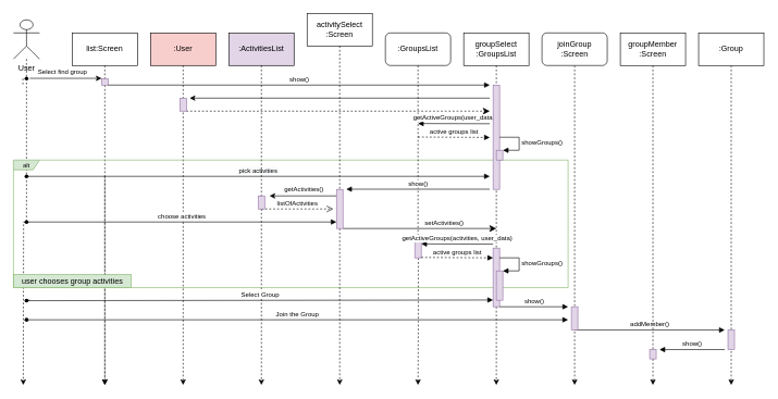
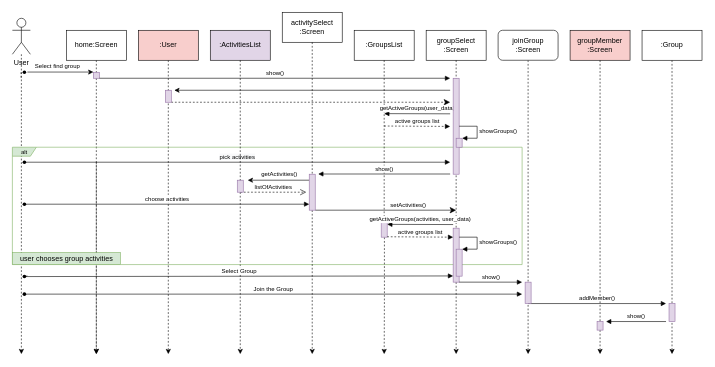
  <mxCell id="0" />
  <mxCell id="1" parent="0" />
  <mxCell id="2" style="edgeStyle=orthogonalEdgeStyle;rounded=0;orthogonalLoop=1;jettySize=auto;html=1;dashed=1;" parent="1" source="3" edge="1"><mxGeometry relative="1" as="geometry"><mxPoint x="35" y="590" as="targetPoint" /></mxGeometry></mxCell>
- <mxCell id="3" value="User" style="shape=umlActor;verticalLabelPosition=bottom;verticalAlign=top;html=1;outlineConnect=0;" parent="1" vertex="1"><mxGeometry x="20" y="30" width="40" height="60" as="geometry" /></mxCell>
+ <mxCell id="3" value="User" style="shape=umlActor;verticalLabelPosition=bottom;verticalAlign=top;html=1;outlineConnect=0;" parent="1" vertex="1"><mxGeometry x="20" y="30" width="30" height="60" as="geometry" /></mxCell>
  <mxCell id="4" style="edgeStyle=orthogonalEdgeStyle;rounded=0;orthogonalLoop=1;jettySize=auto;html=1;dashed=1;startArrow=none;" parent="1" edge="1"><mxGeometry relative="1" as="geometry"><mxPoint x="160" y="590" as="targetPoint" /><mxPoint x="160" y="270" as="sourcePoint" /></mxGeometry></mxCell>
  <mxCell id="5" style="edgeStyle=orthogonalEdgeStyle;rounded=0;orthogonalLoop=1;jettySize=auto;html=1;dashed=1;" parent="1" source="6" edge="1"><mxGeometry relative="1" as="geometry"><mxPoint x="160" y="590" as="targetPoint" /></mxGeometry></mxCell>
- <mxCell id="6" value="list:Screen" style="rounded=0;whiteSpace=wrap;html=1;glass=0;sketch=0;shadow=0;" parent="1" vertex="1"><mxGeometry x="110" y="50" width="100" height="50" as="geometry" /></mxCell>
+ <mxCell id="6" value="home:Screen" style="rounded=0;whiteSpace=wrap;html=1;glass=0;sketch=0;shadow=0;" parent="1" vertex="1"><mxGeometry x="110" y="50" width="100" height="50" as="geometry" /></mxCell>
  <mxCell id="7" style="edgeStyle=orthogonalEdgeStyle;rounded=0;orthogonalLoop=1;jettySize=auto;html=1;dashed=1;" parent="1" source="8" edge="1"><mxGeometry relative="1" as="geometry"><mxPoint x="280" y="590" as="targetPoint" /></mxGeometry></mxCell>
  <mxCell id="8" value=":User" style="rounded=0;whiteSpace=wrap;html=1;fillColor=#f8cecc;" parent="1" vertex="1"><mxGeometry x="230" y="50" width="100" height="50" as="geometry" /></mxCell>
  <mxCell id="9" value="" style="endArrow=classic;html=1;rounded=0;" parent="1" edge="1"><mxGeometry width="50" height="50" relative="1" as="geometry"><mxPoint x="45" y="119.66" as="sourcePoint" /><mxPoint x="155" y="119.66" as="targetPoint" /></mxGeometry></mxCell>
  <mxCell id="10" value="&lt;font style=&quot;font-size: 10px;&quot;&gt;Select find group&lt;br&gt;&lt;/font&gt;" style="text;html=1;align=center;verticalAlign=middle;resizable=0;points=[];autosize=1;strokeColor=none;fillColor=none;" parent="1" vertex="1"><mxGeometry x="50" y="100" width="90" height="20" as="geometry" /></mxCell>
  <mxCell id="11" value="" style="endArrow=classic;html=1;rounded=0;" parent="1" edge="1"><mxGeometry width="50" height="50" relative="1" as="geometry"><mxPoint x="750" y="150" as="sourcePoint" /><mxPoint x="290" y="150" as="targetPoint" /></mxGeometry></mxCell>
  <mxCell id="12" style="edgeStyle=orthogonalEdgeStyle;rounded=0;orthogonalLoop=1;jettySize=auto;html=1;dashed=1;startArrow=none;" parent="1" source="52" edge="1"><mxGeometry relative="1" as="geometry"><mxPoint x="400" y="590" as="targetPoint" /></mxGeometry></mxCell>
  <mxCell id="13" value=":ActivitiesList" style="rounded=0;whiteSpace=wrap;html=1;fillColor=#e1d5e7;" parent="1" vertex="1"><mxGeometry x="350" y="50" width="100" height="50" as="geometry" /></mxCell>
  <mxCell id="14" value="&lt;font style=&quot;font-size: 10px;&quot;&gt;alt&lt;/font&gt;" style="shape=umlFrame;whiteSpace=wrap;html=1;width=40;height=15;fillColor=#d5e8d4;strokeColor=#82b366;" parent="1" vertex="1"><mxGeometry x="20" y="245" width="850" height="195.69" as="geometry" /></mxCell>
  <mxCell id="15" style="edgeStyle=orthogonalEdgeStyle;rounded=0;orthogonalLoop=1;jettySize=auto;html=1;fontSize=10;dashed=1;startArrow=none;" parent="1" source="54" edge="1"><mxGeometry relative="1" as="geometry"><mxPoint x="520" y="590" as="targetPoint" /></mxGeometry></mxCell>
  <mxCell id="16" value="activitySelect&lt;br&gt;:Screen" style="rounded=0;whiteSpace=wrap;html=1;" parent="1" vertex="1"><mxGeometry x="470" y="20" width="100" height="50" as="geometry" /></mxCell>
  <mxCell id="17" value="" style="endArrow=classic;html=1;rounded=0;fontSize=10;startArrow=none;" parent="1" source="54" edge="1"><mxGeometry width="50" height="50" relative="1" as="geometry"><mxPoint x="515" y="300.31" as="sourcePoint" /><mxPoint x="412.5" y="300" as="targetPoint" /></mxGeometry></mxCell>
  <mxCell id="18" value="getActivities()" style="text;html=1;align=center;verticalAlign=middle;resizable=0;points=[];autosize=1;strokeColor=none;fillColor=none;fontSize=10;" parent="1" vertex="1"><mxGeometry x="425" y="280" width="80" height="20" as="geometry" /></mxCell>
  <mxCell id="19" style="edgeStyle=orthogonalEdgeStyle;rounded=0;orthogonalLoop=1;jettySize=auto;html=1;dashed=1;fontSize=10;startArrow=none;exitX=0.538;exitY=1.014;exitDx=0;exitDy=0;exitPerimeter=0;" parent="1" source="59" edge="1"><mxGeometry relative="1" as="geometry"><mxPoint x="640" y="590" as="targetPoint" /></mxGeometry></mxCell>
- <mxCell id="20" value=":GroupsList" style="whiteSpace=wrap;html=1;rounded=1;" parent="1" vertex="1"><mxGeometry x="590" y="50" width="100" height="50" as="geometry" /></mxCell>
+ <mxCell id="20" value=":GroupsList" style="rounded=0;whiteSpace=wrap;html=1;" parent="1" vertex="1"><mxGeometry x="590" y="50" width="100" height="50" as="geometry" /></mxCell>
  <mxCell id="21" style="edgeStyle=orthogonalEdgeStyle;rounded=0;orthogonalLoop=1;jettySize=auto;html=1;fontSize=10;dashed=1;startArrow=none;" parent="1" source="56" edge="1"><mxGeometry relative="1" as="geometry"><mxPoint x="760" y="590" as="targetPoint" /></mxGeometry></mxCell>
- <mxCell id="22" value="groupSelect&lt;br&gt;:GroupsList" style="rounded=0;whiteSpace=wrap;html=1;" parent="1" vertex="1"><mxGeometry x="710" y="50" width="100" height="50" as="geometry" /></mxCell>
+ <mxCell id="22" value="groupSelect&lt;br&gt;:Screen" style="rounded=0;whiteSpace=wrap;html=1;" parent="1" vertex="1"><mxGeometry x="710" y="50" width="100" height="50" as="geometry" /></mxCell>
  <mxCell id="23" value="&lt;font style=&quot;font-size: 10px;&quot;&gt;setActivities()&lt;/font&gt;" style="html=1;verticalAlign=bottom;endArrow=classic;endSize=8;rounded=0;startArrow=none;startFill=0;endFill=1;" parent="1" edge="1"><mxGeometry x="0.319" relative="1" as="geometry"><mxPoint x="525" y="350" as="sourcePoint" /><mxPoint x="760" y="350" as="targetPoint" /><mxPoint as="offset" /></mxGeometry></mxCell>
  <mxCell id="24" value="&lt;font style=&quot;font-size: 10px;&quot;&gt;choose activities&lt;/font&gt;" style="html=1;verticalAlign=bottom;endArrow=block;rounded=0;" parent="1" edge="1"><mxGeometry width="80" relative="1" as="geometry"><mxPoint x="40" y="340" as="sourcePoint" /><mxPoint x="515" y="340" as="targetPoint" /></mxGeometry></mxCell>
  <mxCell id="25" value="" style="html=1;verticalAlign=bottom;endArrow=classic;endSize=8;rounded=0;fontSize=10;startArrow=none;endFill=1;dashed=1;" parent="1" source="28" edge="1"><mxGeometry relative="1" as="geometry"><mxPoint x="280" y="170" as="sourcePoint" /><mxPoint x="750" y="170" as="targetPoint" /><Array as="points"><mxPoint x="640" y="170" /></Array></mxGeometry></mxCell>
  <mxCell id="26" value="" style="html=1;points=[];perimeter=orthogonalPerimeter;fontSize=10;fillColor=#e1d5e7;strokeColor=#9673a6;" parent="1" vertex="1"><mxGeometry x="155" y="120" width="10" height="10" as="geometry" /></mxCell>
  <mxCell id="27" value="" style="edgeStyle=orthogonalEdgeStyle;rounded=0;orthogonalLoop=1;jettySize=auto;html=1;dashed=1;fontSize=10;endArrow=none;" parent="1" source="20" target="59" edge="1"><mxGeometry relative="1" as="geometry"><mxPoint x="640" y="740" as="targetPoint" /><mxPoint x="640" y="100" as="sourcePoint" /></mxGeometry></mxCell>
  <mxCell id="28" value="" style="html=1;points=[];perimeter=orthogonalPerimeter;fontSize=10;fillColor=#e1d5e7;strokeColor=#9673a6;" parent="1" vertex="1"><mxGeometry x="275" y="150" width="10" height="20" as="geometry" /></mxCell>
  <mxCell id="29" value="" style="html=1;verticalAlign=bottom;endArrow=none;dashed=1;endSize=8;rounded=0;fontSize=10;" parent="1" target="28" edge="1"><mxGeometry relative="1" as="geometry"><mxPoint x="280" y="170" as="sourcePoint" /><mxPoint x="630" y="170" as="targetPoint" /></mxGeometry></mxCell>
  <mxCell id="30" value="Select Group" style="html=1;verticalAlign=bottom;endArrow=block;rounded=0;fontSize=10;startArrow=none;" parent="1" source="69" edge="1"><mxGeometry width="80" relative="1" as="geometry"><mxPoint x="45" y="459.66" as="sourcePoint" /><mxPoint x="755" y="459.66" as="targetPoint" /></mxGeometry></mxCell>
  <mxCell id="31" style="edgeStyle=orthogonalEdgeStyle;rounded=0;orthogonalLoop=1;jettySize=auto;html=1;fontSize=10;dashed=1;" parent="1" source="32" edge="1"><mxGeometry relative="1" as="geometry"><mxPoint x="880" y="590" as="targetPoint" /></mxGeometry></mxCell>
  <mxCell id="32" value="joinGroup&lt;br&gt;:Screen" style="whiteSpace=wrap;html=1;rounded=1;" parent="1" vertex="1"><mxGeometry x="830" y="50" width="100" height="50" as="geometry" /></mxCell>
  <mxCell id="33" value="Join the Group" style="html=1;verticalAlign=bottom;endArrow=block;rounded=0;fontSize=10;startArrow=none;" parent="1" source="68" edge="1"><mxGeometry width="80" relative="1" as="geometry"><mxPoint x="70" y="490" as="sourcePoint" /><mxPoint x="870" y="490" as="targetPoint" /></mxGeometry></mxCell>
  <mxCell id="34" style="edgeStyle=orthogonalEdgeStyle;rounded=0;orthogonalLoop=1;jettySize=auto;html=1;dashed=1;fontSize=10;startArrow=none;startFill=0;endArrow=classic;endFill=1;" parent="1" source="72" edge="1"><mxGeometry relative="1" as="geometry"><mxPoint x="1000" y="590" as="targetPoint" /></mxGeometry></mxCell>
- <mxCell id="35" value="groupMember&lt;br&gt;:Screen" style="rounded=0;whiteSpace=wrap;html=1;" parent="1" vertex="1"><mxGeometry x="950" y="50" width="100" height="50" as="geometry" /></mxCell>
+ <mxCell id="35" value="groupMember&lt;br&gt;:Screen" style="rounded=0;whiteSpace=wrap;html=1;fillColor=#f8cecc;" parent="1" vertex="1"><mxGeometry x="950" y="50" width="100" height="50" as="geometry" /></mxCell>
  <mxCell id="36" value="addMember()" style="html=1;verticalAlign=bottom;endArrow=block;rounded=0;fontSize=10;" parent="1" edge="1"><mxGeometry width="80" relative="1" as="geometry"><mxPoint x="880" y="505.69" as="sourcePoint" /><mxPoint x="1110" y="505.69" as="targetPoint" /></mxGeometry></mxCell>
  <mxCell id="37" value="" style="html=1;points=[];perimeter=orthogonalPerimeter;fontSize=10;fillColor=#e1d5e7;strokeColor=#9673a6;" parent="1" vertex="1"><mxGeometry x="875" y="470" width="10" height="35.69" as="geometry" /></mxCell>
  <mxCell id="38" value="show()" style="html=1;verticalAlign=bottom;endArrow=block;rounded=0;fontSize=10;" parent="1" edge="1"><mxGeometry width="80" relative="1" as="geometry"><mxPoint x="1110" y="535.69" as="sourcePoint" /><mxPoint x="1010" y="535.69" as="targetPoint" /></mxGeometry></mxCell>
  <mxCell id="39" value="" style="endArrow=none;html=1;rounded=0;dashed=1;" parent="1" edge="1"><mxGeometry width="50" height="50" relative="1" as="geometry"><mxPoint x="34.5" y="120" as="sourcePoint" /><mxPoint x="34.5" y="130" as="targetPoint" /></mxGeometry></mxCell>
  <mxCell id="40" value="" style="shape=waypoint;sketch=0;fillStyle=solid;size=6;pointerEvents=1;points=[];fillColor=none;resizable=0;rotatable=0;perimeter=centerPerimeter;snapToPoint=1;" parent="1" vertex="1"><mxGeometry x="20" y="100" width="40" height="40" as="geometry" /></mxCell>
  <mxCell id="41" value="" style="shape=waypoint;sketch=0;fillStyle=solid;size=6;pointerEvents=1;points=[];fillColor=none;resizable=0;rotatable=0;perimeter=centerPerimeter;snapToPoint=1;" parent="1" vertex="1"><mxGeometry x="20" y="320" width="40" height="40" as="geometry" /></mxCell>
  <mxCell id="42" value="" style="edgeStyle=orthogonalEdgeStyle;rounded=0;orthogonalLoop=1;jettySize=auto;html=1;fontSize=10;dashed=1;endArrow=none;" parent="1" source="16" target="54" edge="1"><mxGeometry relative="1" as="geometry"><mxPoint x="520" y="490" as="targetPoint" /><mxPoint x="520" y="100" as="sourcePoint" /></mxGeometry></mxCell>
  <mxCell id="43" value="listOfActivities" style="html=1;verticalAlign=bottom;endArrow=open;dashed=1;endSize=8;rounded=0;fontSize=10;" parent="1" edge="1"><mxGeometry relative="1" as="geometry"><mxPoint x="400" y="320" as="sourcePoint" /><mxPoint x="510" y="320" as="targetPoint" /></mxGeometry></mxCell>
  <mxCell id="44" style="edgeStyle=orthogonalEdgeStyle;rounded=0;orthogonalLoop=1;jettySize=auto;html=1;fontSize=10;startArrow=none;startFill=0;endArrow=classic;endFill=1;dashed=1;" parent="1" source="45" edge="1"><mxGeometry relative="1" as="geometry"><mxPoint x="1120" y="590" as="targetPoint" /></mxGeometry></mxCell>
  <mxCell id="45" value=":Group" style="rounded=0;whiteSpace=wrap;html=1;" parent="1" vertex="1"><mxGeometry x="1070" y="50" width="100" height="50" as="geometry" /></mxCell>
  <mxCell id="46" value="" style="html=1;points=[];perimeter=orthogonalPerimeter;fontSize=10;fillColor=#e1d5e7;strokeColor=#9673a6;" parent="1" vertex="1"><mxGeometry x="1115" y="505.69" width="10" height="30" as="geometry" /></mxCell>
  <mxCell id="47" value="show()" style="html=1;verticalAlign=bottom;endArrow=block;rounded=0;fontSize=10;" parent="1" edge="1"><mxGeometry width="80" relative="1" as="geometry"><mxPoint x="165" y="130" as="sourcePoint" /><mxPoint x="750" y="130" as="targetPoint" /></mxGeometry></mxCell>
  <mxCell id="48" value="getActiveGroups(user_data)" style="html=1;verticalAlign=bottom;endArrow=block;rounded=0;fontSize=10;" parent="1" edge="1"><mxGeometry width="80" relative="1" as="geometry"><mxPoint x="750" y="189.31" as="sourcePoint" /><mxPoint x="640" y="189" as="targetPoint" /></mxGeometry></mxCell>
  <mxCell id="49" value="active groups list" style="html=1;verticalAlign=bottom;endArrow=block;rounded=0;fontSize=10;dashed=1;" parent="1" edge="1"><mxGeometry width="80" relative="1" as="geometry"><mxPoint x="640" y="209.65" as="sourcePoint" /><mxPoint x="750" y="210.34" as="targetPoint" /></mxGeometry></mxCell>
  <mxCell id="50" value="&lt;span style=&quot;background-color: rgb(248, 249, 250);&quot;&gt;pick activities&lt;/span&gt;" style="html=1;verticalAlign=bottom;startArrow=none;startFill=0;endArrow=block;startSize=8;rounded=0;fontSize=10;" parent="1" source="66" edge="1"><mxGeometry width="60" relative="1" as="geometry"><mxPoint x="40" y="270" as="sourcePoint" /><mxPoint x="750" y="270" as="targetPoint" /></mxGeometry></mxCell>
  <mxCell id="51" value="show()" style="html=1;verticalAlign=bottom;endArrow=block;rounded=0;fontSize=10;" parent="1" edge="1"><mxGeometry width="80" relative="1" as="geometry"><mxPoint x="750" y="289.66" as="sourcePoint" /><mxPoint x="530" y="289.66" as="targetPoint" /></mxGeometry></mxCell>
  <mxCell id="52" value="" style="html=1;points=[];perimeter=orthogonalPerimeter;fontSize=10;fillColor=#e1d5e7;strokeColor=#9673a6;" parent="1" vertex="1"><mxGeometry x="395" y="300" width="10" height="20" as="geometry" /></mxCell>
  <mxCell id="53" value="" style="edgeStyle=orthogonalEdgeStyle;rounded=0;orthogonalLoop=1;jettySize=auto;html=1;dashed=1;endArrow=none;" parent="1" source="13" target="52" edge="1"><mxGeometry relative="1" as="geometry"><mxPoint x="400" y="490" as="targetPoint" /><mxPoint x="400" y="100" as="sourcePoint" /></mxGeometry></mxCell>
  <mxCell id="54" value="" style="html=1;points=[];perimeter=orthogonalPerimeter;fontSize=10;fillColor=#e1d5e7;strokeColor=#9673a6;" parent="1" vertex="1"><mxGeometry x="515" y="290" width="10" height="60" as="geometry" /></mxCell>
  <mxCell id="55" value="" style="endArrow=none;html=1;rounded=0;fontSize=10;" parent="1" target="54" edge="1"><mxGeometry width="50" height="50" relative="1" as="geometry"><mxPoint x="515" y="300.31" as="sourcePoint" /><mxPoint x="412.5" y="300" as="targetPoint" /></mxGeometry></mxCell>
  <mxCell id="56" value="" style="html=1;points=[];perimeter=orthogonalPerimeter;fontSize=10;fillColor=#e1d5e7;strokeColor=#9673a6;" parent="1" vertex="1"><mxGeometry x="755" y="380" width="10" height="90" as="geometry" /></mxCell>
  <mxCell id="57" value="" style="edgeStyle=orthogonalEdgeStyle;rounded=0;orthogonalLoop=1;jettySize=auto;html=1;fontSize=10;dashed=1;endArrow=none;" parent="1" source="22" target="56" edge="1"><mxGeometry relative="1" as="geometry"><mxPoint x="760" y="490" as="targetPoint" /><mxPoint x="760" y="100" as="sourcePoint" /></mxGeometry></mxCell>
  <mxCell id="58" value="" style="html=1;points=[];perimeter=orthogonalPerimeter;rounded=0;fontSize=10;fillColor=#e1d5e7;strokeColor=#9673a6;" parent="1" vertex="1"><mxGeometry x="755" y="130" width="10" height="160" as="geometry" /></mxCell>
  <mxCell id="59" value="" style="html=1;points=[];perimeter=orthogonalPerimeter;fontSize=10;fillColor=#e1d5e7;strokeColor=#9673a6;" parent="1" vertex="1"><mxGeometry x="635" y="370" width="10" height="25" as="geometry" /></mxCell>
  <mxCell id="60" value="getActiveGroups(activities, user_data)" style="html=1;verticalAlign=bottom;endArrow=block;rounded=0;fontSize=10;" parent="1" edge="1"><mxGeometry width="80" relative="1" as="geometry"><mxPoint x="755" y="373.97" as="sourcePoint" /><mxPoint x="645" y="373.66" as="targetPoint" /></mxGeometry></mxCell>
  <mxCell id="61" value="active groups list" style="html=1;verticalAlign=bottom;endArrow=block;rounded=0;fontSize=10;dashed=1;" parent="1" edge="1"><mxGeometry width="80" relative="1" as="geometry"><mxPoint x="645" y="394.31" as="sourcePoint" /><mxPoint x="755" y="395" as="targetPoint" /></mxGeometry></mxCell>
  <mxCell id="62" value="" style="html=1;points=[];perimeter=orthogonalPerimeter;rounded=0;fontSize=10;fillColor=#e1d5e7;strokeColor=#9673a6;" parent="1" vertex="1"><mxGeometry x="759.97" y="415" width="10" height="45" as="geometry" /></mxCell>
  <mxCell id="63" value="showGroups()" style="edgeStyle=orthogonalEdgeStyle;html=1;align=left;spacingLeft=2;endArrow=block;rounded=0;entryX=1;entryY=0;fontSize=10;" parent="1" target="62" edge="1"><mxGeometry relative="1" as="geometry"><mxPoint x="764.97" y="395" as="sourcePoint" /><Array as="points"><mxPoint x="794.97" y="395" /></Array></mxGeometry></mxCell>
  <mxCell id="64" value="showGroups()" style="edgeStyle=orthogonalEdgeStyle;html=1;align=left;spacingLeft=2;endArrow=block;rounded=0;entryX=1;entryY=0;fontSize=10;" parent="1" edge="1"><mxGeometry relative="1" as="geometry"><mxPoint x="765" y="210" as="sourcePoint" /><Array as="points"><mxPoint x="795" y="210" /></Array><mxPoint x="770" y="230" as="targetPoint" /></mxGeometry></mxCell>
  <mxCell id="65" value="" style="html=1;points=[];perimeter=orthogonalPerimeter;rounded=0;fontSize=10;fillColor=#e1d5e7;strokeColor=#9673a6;" parent="1" vertex="1"><mxGeometry x="759.97" y="230" width="10" height="15" as="geometry" /></mxCell>
  <mxCell id="66" value="" style="shape=waypoint;sketch=0;fillStyle=solid;size=6;pointerEvents=1;points=[];fillColor=none;resizable=0;rotatable=0;perimeter=centerPerimeter;snapToPoint=1;rounded=0;fontSize=10;" parent="1" vertex="1"><mxGeometry x="20" y="250" width="40" height="40" as="geometry" /></mxCell>
  <mxCell id="67" value="" style="html=1;verticalAlign=bottom;startArrow=none;startFill=0;endArrow=none;startSize=8;rounded=0;fontSize=10;" parent="1" target="66" edge="1"><mxGeometry width="60" relative="1" as="geometry"><mxPoint x="40" y="270" as="sourcePoint" /><mxPoint x="750" y="270" as="targetPoint" /></mxGeometry></mxCell>
  <mxCell id="68" value="" style="shape=waypoint;sketch=0;fillStyle=solid;size=6;pointerEvents=1;points=[];fillColor=none;resizable=0;rotatable=0;perimeter=centerPerimeter;snapToPoint=1;" parent="1" vertex="1"><mxGeometry x="20" y="470" width="40" height="40" as="geometry" /></mxCell>
  <mxCell id="69" value="" style="shape=waypoint;sketch=0;fillStyle=solid;size=6;pointerEvents=1;points=[];fillColor=none;resizable=0;rotatable=0;perimeter=centerPerimeter;snapToPoint=1;" parent="1" vertex="1"><mxGeometry x="20" y="440.69" width="40" height="40" as="geometry" /></mxCell>
  <mxCell id="70" value="" style="html=1;verticalAlign=bottom;endArrow=none;rounded=0;fontSize=10;" parent="1" target="69" edge="1"><mxGeometry width="80" relative="1" as="geometry"><mxPoint x="45" y="459.66" as="sourcePoint" /><mxPoint x="755" y="459.66" as="targetPoint" /></mxGeometry></mxCell>
  <mxCell id="71" value="show()" style="html=1;verticalAlign=bottom;endArrow=block;rounded=0;fontSize=10;" parent="1" edge="1"><mxGeometry width="80" relative="1" as="geometry"><mxPoint x="765" y="470" as="sourcePoint" /><mxPoint x="870" y="470" as="targetPoint" /></mxGeometry></mxCell>
  <mxCell id="72" value="" style="html=1;points=[];perimeter=orthogonalPerimeter;rounded=0;fontSize=10;fillColor=#e1d5e7;strokeColor=#9673a6;" parent="1" vertex="1"><mxGeometry x="995" y="535.69" width="10" height="14.31" as="geometry" /></mxCell>
  <mxCell id="73" value="" style="edgeStyle=orthogonalEdgeStyle;rounded=0;orthogonalLoop=1;jettySize=auto;html=1;dashed=1;fontSize=10;startArrow=none;startFill=0;endArrow=none;endFill=1;" parent="1" source="35" target="72" edge="1"><mxGeometry relative="1" as="geometry"><mxPoint x="1000" y="590" as="targetPoint" /><mxPoint x="1000" y="100" as="sourcePoint" /></mxGeometry></mxCell>
  <mxCell id="74" value="user chooses group activities" style="text;html=1;align=center;verticalAlign=middle;resizable=0;points=[];autosize=1;strokeColor=#82b366;fillColor=#d5e8d4;" vertex="1" parent="1"><mxGeometry x="20" y="420.69" width="180" height="20" as="geometry" /></mxCell>
